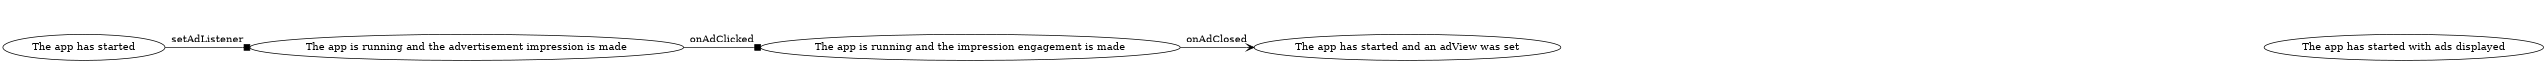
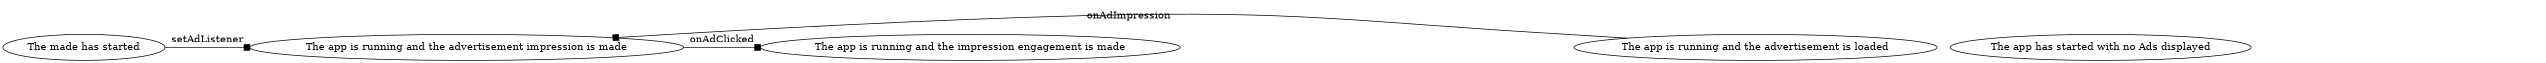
  digraph {
    edge [arrowhead=box constraint=false]
-   n1 [label="The app has started"]
+   n1 [label="The made has started"]
    n2 [label="The app is running and the advertisement impression is made"]
-   n3 [label="The app has started and an adView was set"]
+   n4 [label="The app has started with no Ads displayed"]
+   n5 [label="The app is running and the advertisement is loaded"]
    n6 [label="The app is running and the impression engagement is made"]
-   n7 [label="The app has started with ads displayed"]
    n1 -> n2 [label=setAdListener]
    n2 -> n6 [label=onAdClicked]
-   n6 -> n3 [arrowhead=vee label=onAdClosed]
+   n5 -> n2 [label=onAdImpression]
  }
